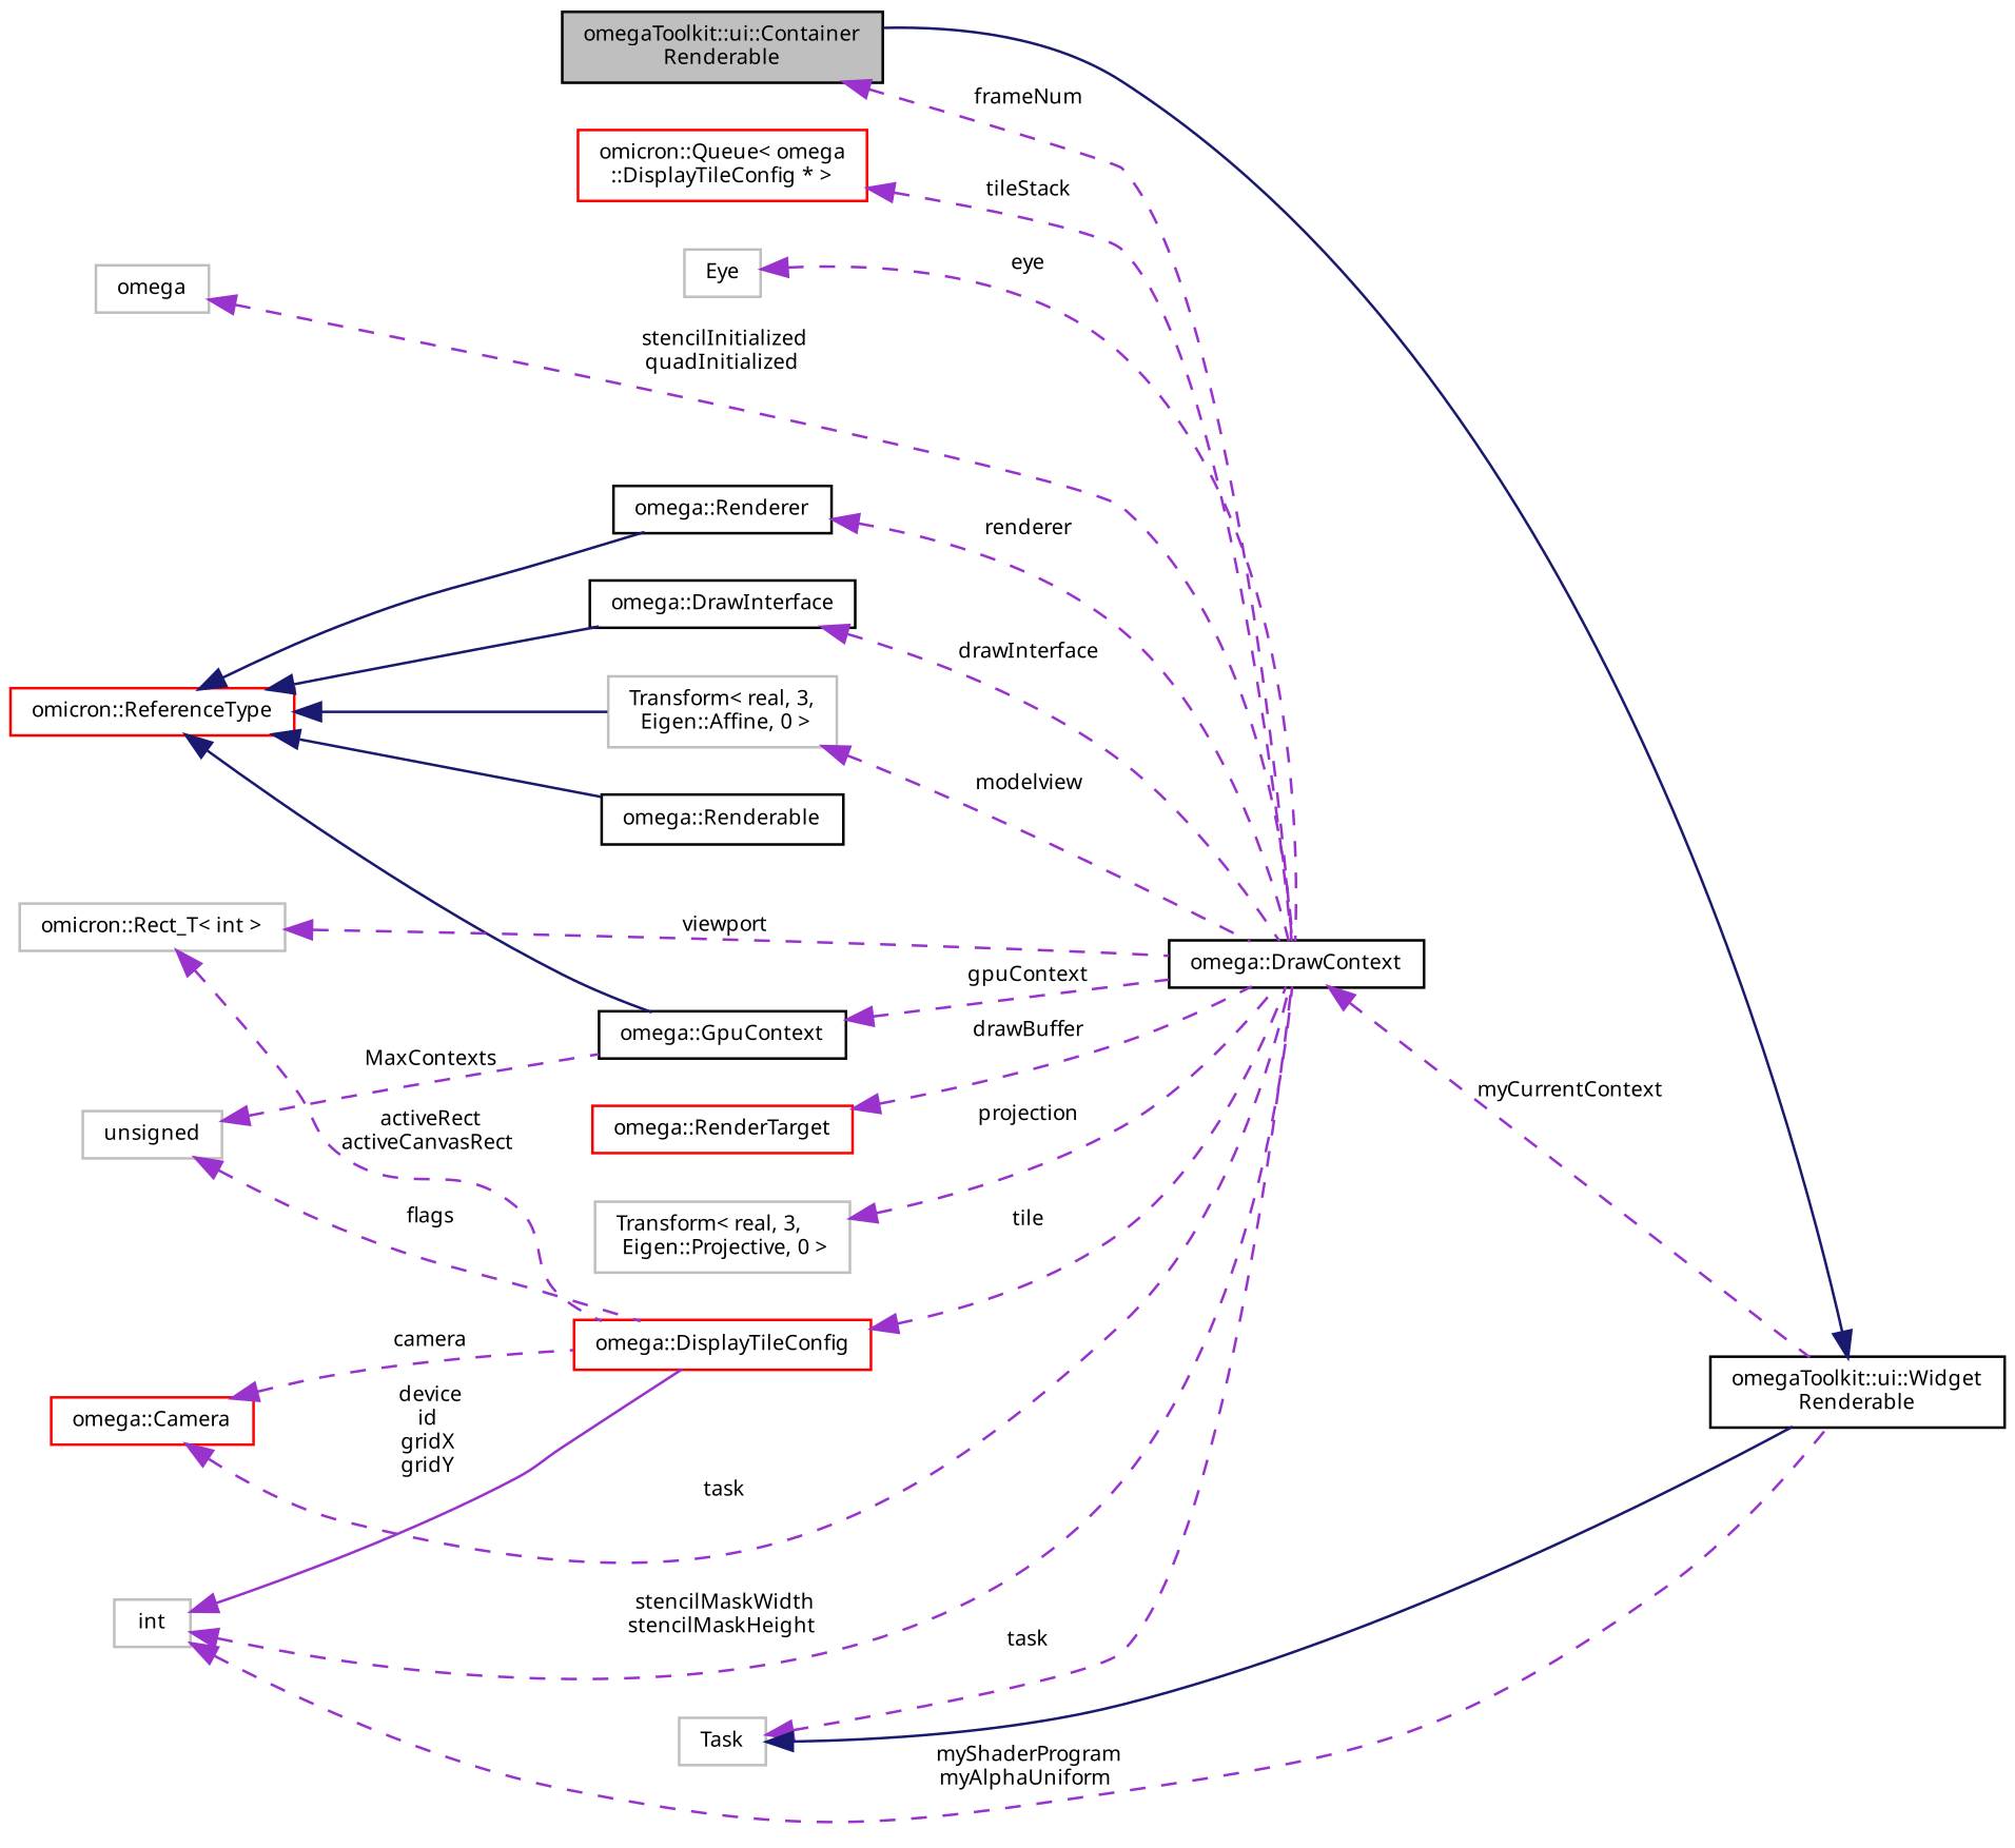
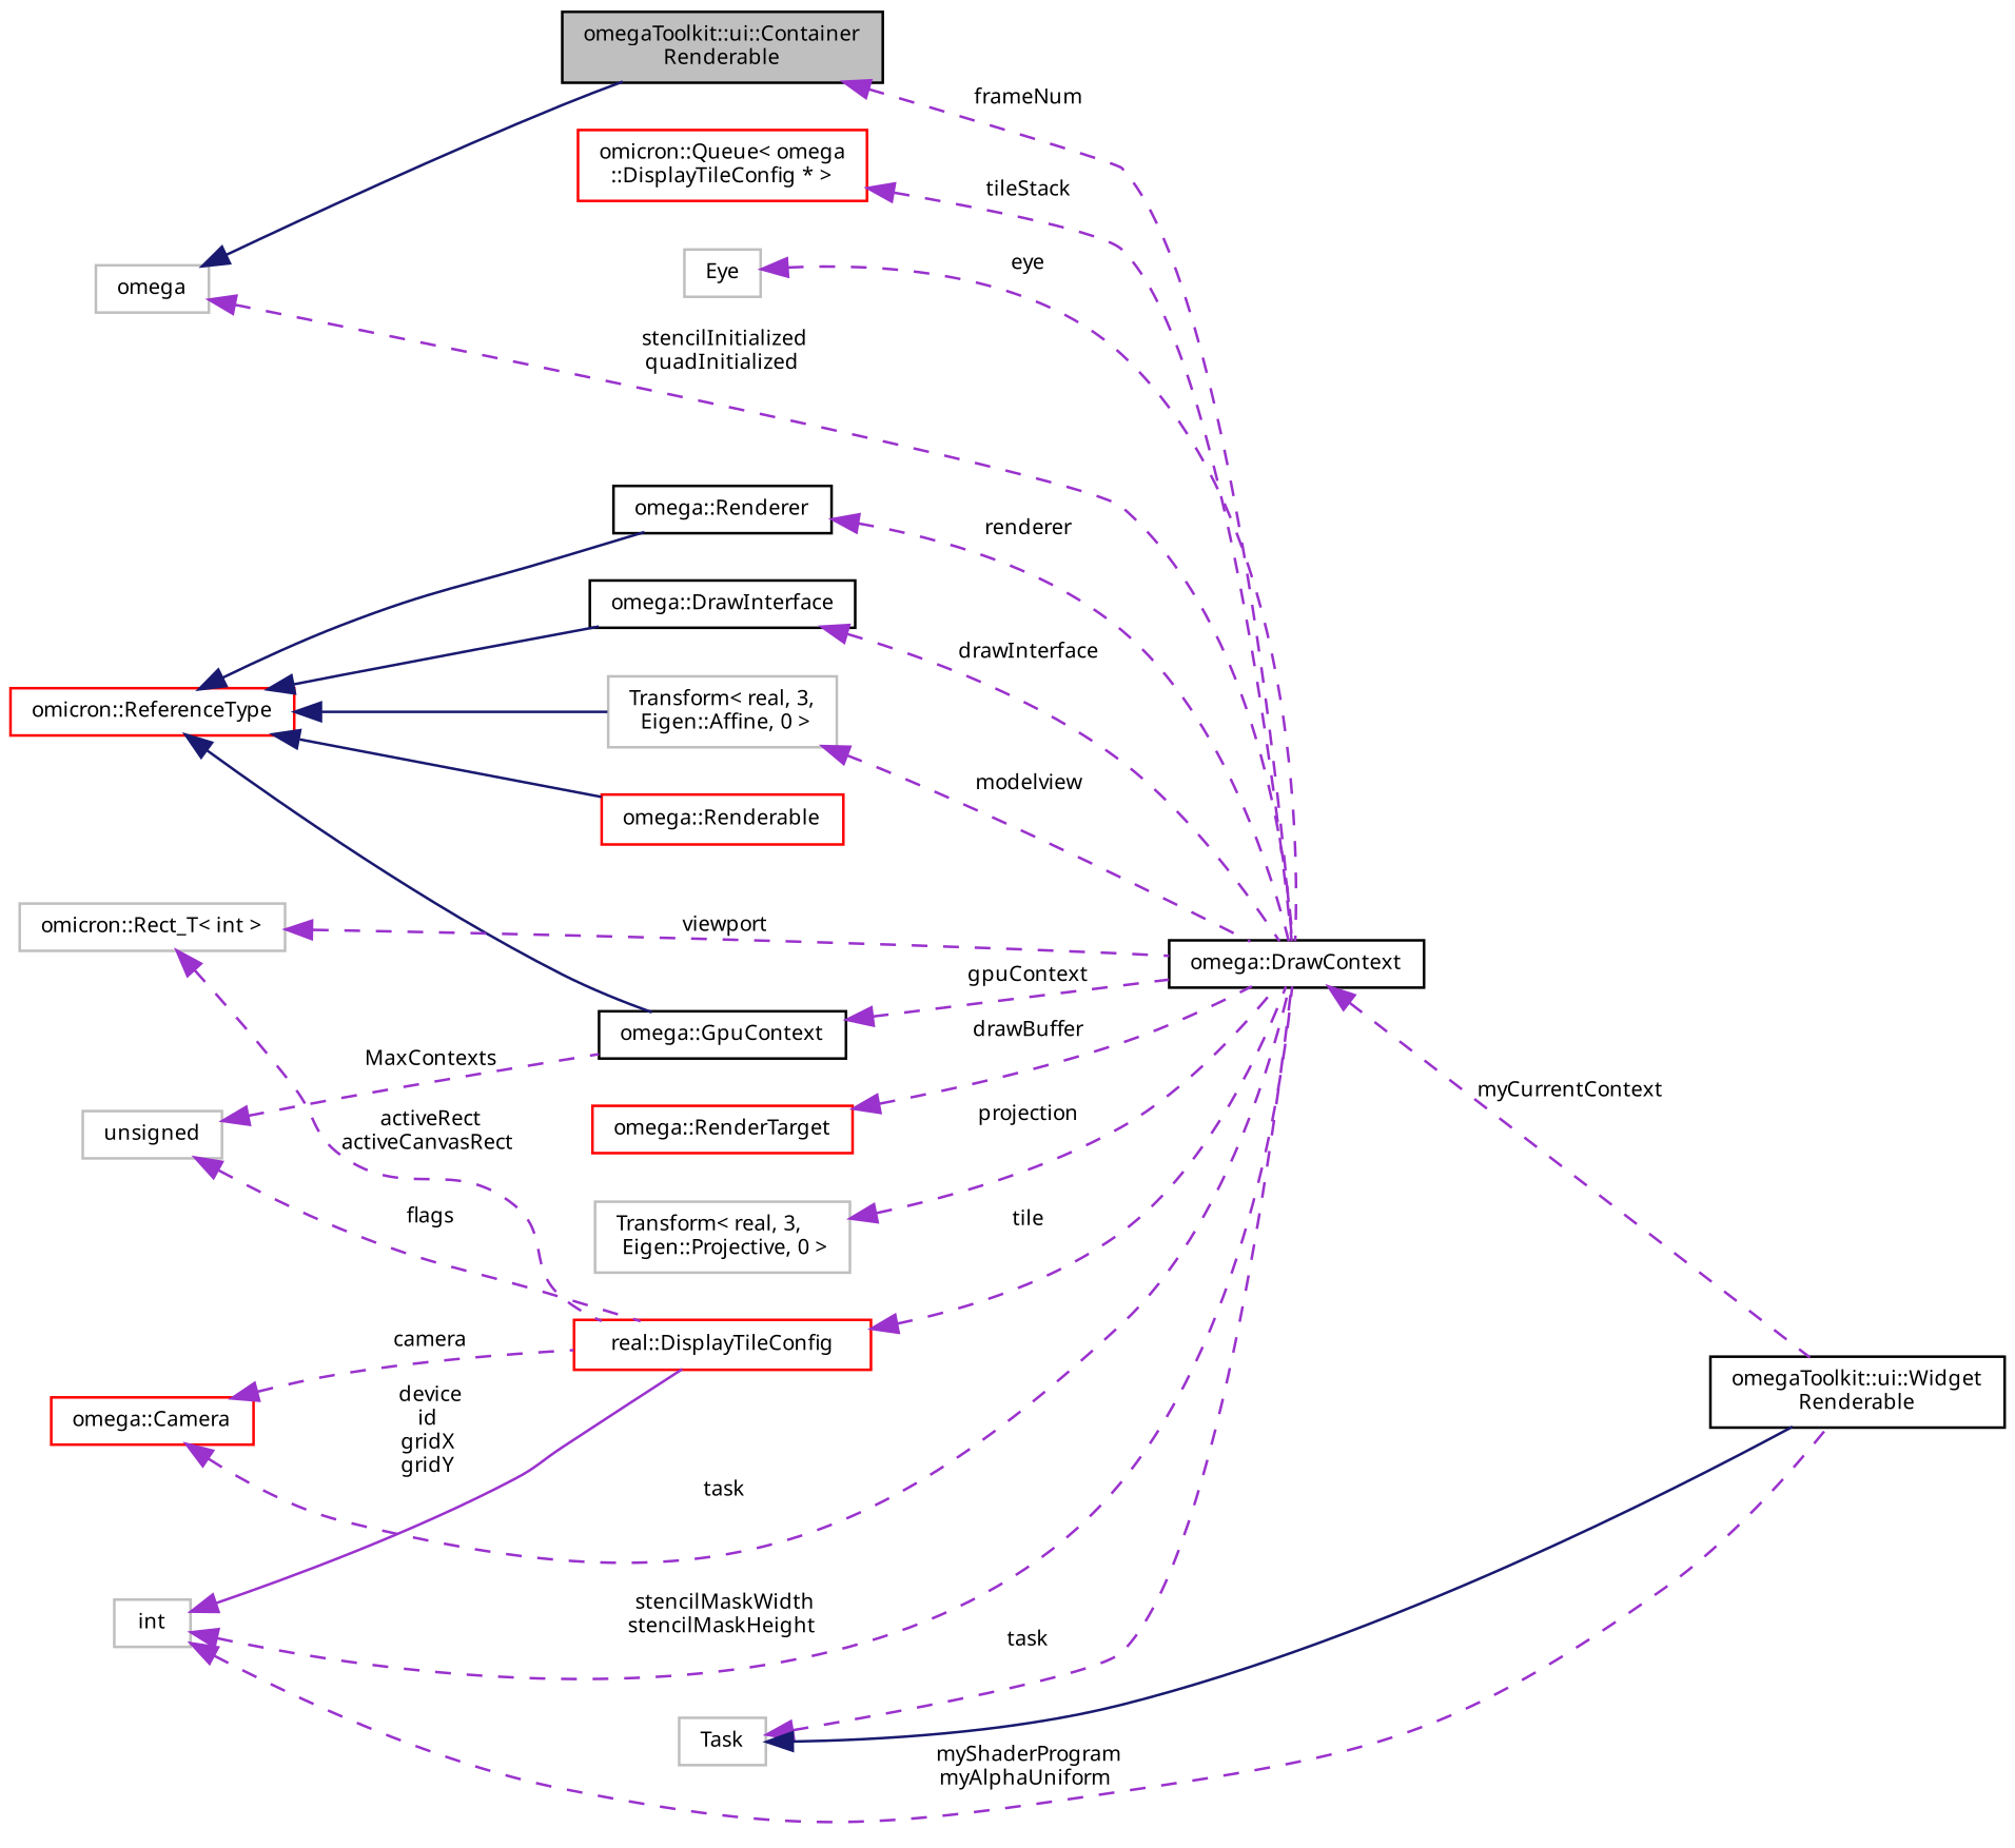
  digraph {
    rankdir=LR
    node [color=grey75 fontname="FreeSans.ttf" fontsize=8 shape=record]
    edge [color=darkorchid3 dir=back fontname="FreeSans.ttf" fontsize=8 labelfontname="FreeSans.ttf" labelfontsize=8 style=dashed]
    n1 [color=black fillcolor=grey75 fontcolor=black height=0.2 label="omegaToolkit::ui::Container\lRenderable" style=filled width=0.4]
    n2 [color=black height=0.2 label="omega::DrawContext" width=0.4]
    n3 [color=black height=0.2 label="omegaToolkit::ui::Widget\lRenderable" width=0.4]
-   n4 [color=black height=0.2 label="omega::Renderable" width=0.4]
+   n4 [color=red height=0.2 label="omega::Renderable" width=0.4]
    n5 [color=red height=0.2 label="omicron::ReferenceType" width=0.4]
    n6 [color=black height=0.2 label="omega::Renderer" width=0.4]
    n7 [color=black height=0.2 label="omega::GpuContext" width=0.4]
    n8 [color=black height=0.2 label="omega::DrawInterface" width=0.4]
    n9 [height=0.2 label="Transform\< real, 3,\l Eigen::Affine, 0 \>" width=0.4]
-   n10 [color=red height=0.2 label="omega::DisplayTileConfig" width=0.4]
+   n10 [color=red height=0.2 label="real::DisplayTileConfig" width=0.4]
    n11 [color=red height=0.2 label="omega::RenderTarget" width=0.4]
    n12 [height=0.2 label="Transform\< real, 3,\l Eigen::Projective, 0 \>" width=0.4]
    n13 [color=red height=0.2 label="omega::Camera" width=0.4]
    n14 [height=0.2 label=int width=0.4]
    n15 [height=0.2 label=unsigned width=0.4]
    n16 [height=0.2 label="omicron::Rect_T\< int \>" width=0.4]
    n17 [height=0.2 label=omega width=0.4]
    n18 [height=0.2 label=Task width=0.4]
    n19 [color=red height=0.2 label="omicron::Queue\< omega\l::DisplayTileConfig * \>" width=0.4]
    n20 [height=0.2 label=Eye width=0.4]
    n1 -> n2 [label=" frameNum"]
    n2 -> n3 [label=" myCurrentContext"]
-   n3 -> n1 [color=midnightblue style=solid]
+   n17 -> n1 [color=midnightblue style=solid]
    n5 -> n4 [color=midnightblue style=solid]
    n5 -> n6 [color=midnightblue style=solid]
    n5 -> n7 [color=midnightblue style=solid]
    n5 -> n8 [color=midnightblue style=solid]
    n5 -> n9 [color=midnightblue style=solid]
    n6 -> n2 [label=" renderer"]
    n7 -> n2 [label=" gpuContext"]
    n8 -> n2 [label=" drawInterface"]
    n9 -> n2 [label=" modelview"]
    n10 -> n2 [label=" tile"]
    n11 -> n2 [label=" drawBuffer"]
    n12 -> n2 [label=" projection"]
    n13 -> n2 [label=" task"]
    n13 -> n10 [label=" camera"]
    n14 -> n2 [label=" stencilMaskWidth\nstencilMaskHeight"]
    n14 -> n3 [label=" myShaderProgram\nmyAlphaUniform"]
    n14 -> n10 [label=" device\nid\ngridX\ngridY" style=solid]
    n15 -> n7 [label=" MaxContexts"]
    n15 -> n10 [label=" flags"]
    n16 -> n2 [label=" viewport"]
    n16 -> n10 [label=" activeRect\nactiveCanvasRect"]
    n17 -> n2 [label=" stencilInitialized\nquadInitialized"]
    n18 -> n2 [label=" task"]
    n18 -> n3 [color=midnightblue style=solid]
    n19 -> n2 [label=" tileStack"]
    n20 -> n2 [label=" eye"]
  }
